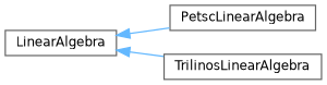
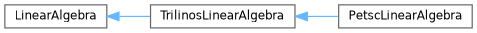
  digraph {
    fontname="DejaVu Sans"
    rankdir=LR
    node [color=grey40 fillcolor=white fontname="DejaVu Sans" fontsize=10 shape=box style=filled]
    edge [color=steelblue1 dir=back fontname="DejaVu Sans" fontsize=10 labelfontname=Helvetica labelfontsize=10 style=solid]
    n1 [height=0.2 label=LinearAlgebra width=0.4]
    n2 [height=0.2 label=PetscLinearAlgebra width=0.4]
    n3 [height=0.2 label=TrilinosLinearAlgebra width=0.4]
-   n1 -> n2
+   n3 -> n2
    n1 -> n3
  }
